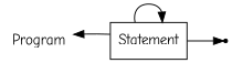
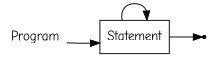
  digraph {
    rankdir=LR
    fontname="Comic Neue"
    node [fontname="Comic Neue"]
    edge [fontname="Comic Neue"]
    n1 [label=Program shape=plaintext]
    n2 [label=Statement shape=box]
    end [shape=point]
-   n2 -> n1
+   n1 -> n2
    n2 -> n2
    n2 -> end
  }
